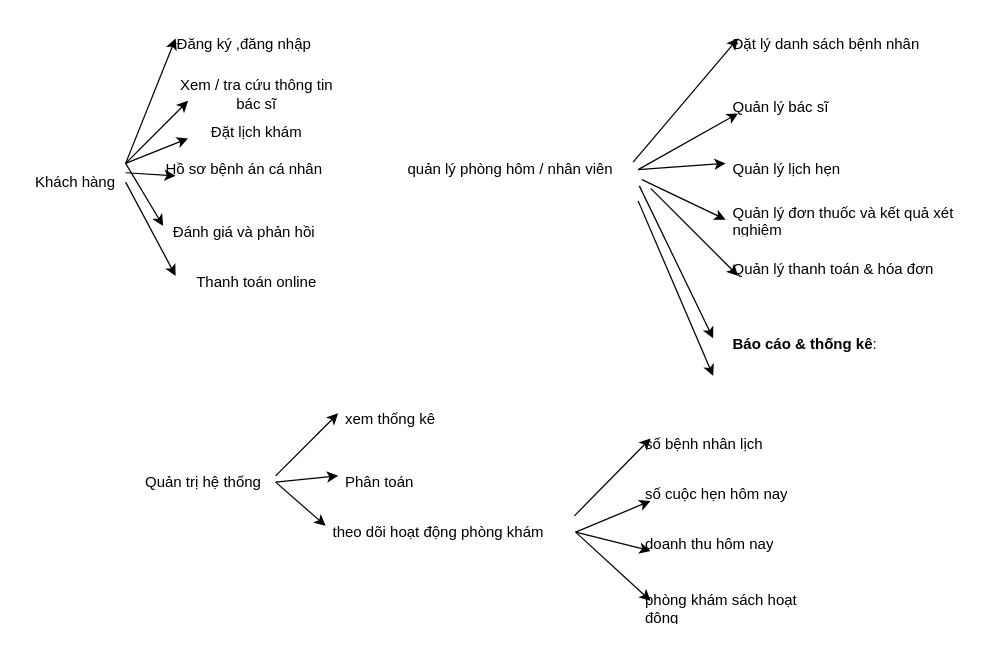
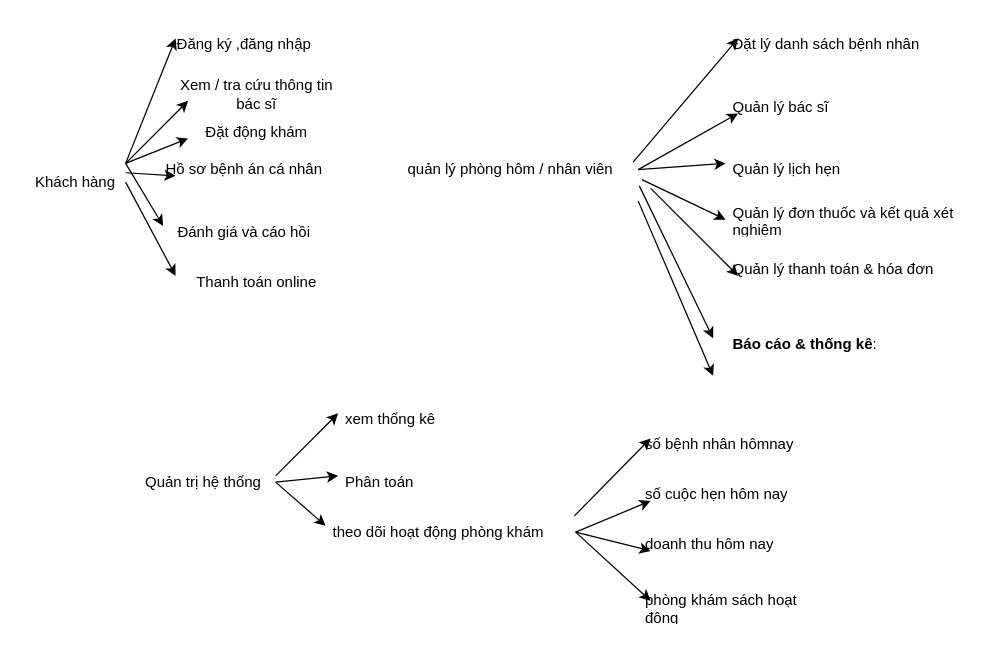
  <mxCell id="0" />
  <mxCell id="1" parent="0" />
  <mxCell id="2" value="Khách hàng" style="text;html=1;align=center;verticalAlign=middle;whiteSpace=wrap;rounded=0;" vertex="1" parent="1"><mxGeometry x="20" y="130" width="80" height="30" as="geometry" /></mxCell>
  <mxCell id="3" value="Đăng ký ,đăng nhập" style="text;html=1;align=center;verticalAlign=middle;whiteSpace=wrap;rounded=0;" vertex="1" parent="1"><mxGeometry x="140" y="20" width="110" height="30" as="geometry" /></mxCell>
  <mxCell id="4" value="Xem / tra cứu thông tin bác sĩ" style="text;html=1;align=center;verticalAlign=middle;whiteSpace=wrap;rounded=0;" vertex="1" parent="1"><mxGeometry x="140" y="60" width="130" height="30" as="geometry" /></mxCell>
- <mxCell id="5" value="Đặt lịch khám" style="text;html=1;align=center;verticalAlign=middle;whiteSpace=wrap;rounded=0;" vertex="1" parent="1"><mxGeometry x="140" y="90" width="130" height="30" as="geometry" /></mxCell>
+ <mxCell id="5" value="Đặt động khám" style="text;html=1;align=center;verticalAlign=middle;whiteSpace=wrap;rounded=0;" vertex="1" parent="1"><mxGeometry x="140" y="90" width="130" height="30" as="geometry" /></mxCell>
  <mxCell id="6" value="Hồ sơ bệnh án cá nhân" style="text;html=1;align=center;verticalAlign=middle;whiteSpace=wrap;rounded=0;" vertex="1" parent="1"><mxGeometry x="130" y="120" width="130" height="30" as="geometry" /></mxCell>
- <mxCell id="7" value="Đánh giá và phản hồi" style="text;html=1;align=center;verticalAlign=middle;whiteSpace=wrap;rounded=0;" vertex="1" parent="1"><mxGeometry x="130" y="170" width="130" height="30" as="geometry" /></mxCell>
+ <mxCell id="7" value="Đánh giá và cáo hồi" style="text;html=1;align=center;verticalAlign=middle;whiteSpace=wrap;rounded=0;" vertex="1" parent="1"><mxGeometry x="130" y="170" width="130" height="30" as="geometry" /></mxCell>
  <mxCell id="8" value="Thanh toán online" style="text;html=1;align=center;verticalAlign=middle;whiteSpace=wrap;rounded=0;" vertex="1" parent="1"><mxGeometry x="140" y="210" width="130" height="30" as="geometry" /></mxCell>
  <mxCell id="9" value="" style="endArrow=classic;html=1;rounded=0;exitX=1;exitY=0;exitDx=0;exitDy=0;" edge="1" parent="1" source="2"><mxGeometry width="50" height="50" relative="1" as="geometry"><mxPoint x="90" y="80" as="sourcePoint" /><mxPoint x="140" y="30" as="targetPoint" /></mxGeometry></mxCell>
  <mxCell id="10" value="" style="endArrow=classic;html=1;rounded=0;" edge="1" parent="1"><mxGeometry width="50" height="50" relative="1" as="geometry"><mxPoint x="100" y="130" as="sourcePoint" /><mxPoint x="150" y="80" as="targetPoint" /></mxGeometry></mxCell>
  <mxCell id="11" value="" style="endArrow=classic;html=1;rounded=0;" edge="1" parent="1"><mxGeometry width="50" height="50" relative="1" as="geometry"><mxPoint x="100" y="130" as="sourcePoint" /><mxPoint x="150" y="110" as="targetPoint" /></mxGeometry></mxCell>
  <mxCell id="12" value="" style="endArrow=classic;html=1;rounded=0;exitX=1;exitY=0;exitDx=0;exitDy=0;" edge="1" parent="1" source="2"><mxGeometry width="50" height="50" relative="1" as="geometry"><mxPoint x="80" y="230" as="sourcePoint" /><mxPoint x="130" y="180" as="targetPoint" /></mxGeometry></mxCell>
  <mxCell id="13" value="" style="endArrow=classic;html=1;rounded=0;exitX=1;exitY=0.5;exitDx=0;exitDy=0;" edge="1" parent="1" source="2"><mxGeometry width="50" height="50" relative="1" as="geometry"><mxPoint x="90" y="270" as="sourcePoint" /><mxPoint x="140" y="220" as="targetPoint" /></mxGeometry></mxCell>
  <mxCell id="14" value="" style="endArrow=classic;html=1;rounded=0;exitX=1;exitY=0.25;exitDx=0;exitDy=0;" edge="1" parent="1" source="2"><mxGeometry width="50" height="50" relative="1" as="geometry"><mxPoint x="90" y="190" as="sourcePoint" /><mxPoint x="140" y="140" as="targetPoint" /></mxGeometry></mxCell>
  <mxCell id="15" value="quản lý phòng hôm / nhân viên" style="text;strokeColor=none;fillColor=none;align=left;verticalAlign=middle;spacingLeft=4;spacingRight=4;overflow=hidden;points=[[0,0.5],[1,0.5]];portConstraint=eastwest;rotatable=0;whiteSpace=wrap;html=1;" vertex="1" parent="1"><mxGeometry x="320" y="120" width="190" height="30" as="geometry" /></mxCell>
  <mxCell id="16" value="Đặt lý danh sách bệnh nhân" style="text;strokeColor=none;fillColor=none;align=left;verticalAlign=middle;spacingLeft=4;spacingRight=4;overflow=hidden;points=[[0,0.5],[1,0.5]];portConstraint=eastwest;rotatable=0;whiteSpace=wrap;html=1;" vertex="1" parent="1"><mxGeometry x="580" y="20" width="190" height="30" as="geometry" /></mxCell>
  <mxCell id="17" value="Quản lý bác sĩ" style="text;strokeColor=none;fillColor=none;align=left;verticalAlign=middle;spacingLeft=4;spacingRight=4;overflow=hidden;points=[[0,0.5],[1,0.5]];portConstraint=eastwest;rotatable=0;whiteSpace=wrap;html=1;" vertex="1" parent="1"><mxGeometry x="580" y="70" width="190" height="30" as="geometry" /></mxCell>
  <mxCell id="18" value="Quản lý lịch hẹn" style="text;strokeColor=none;fillColor=none;align=left;verticalAlign=middle;spacingLeft=4;spacingRight=4;overflow=hidden;points=[[0,0.5],[1,0.5]];portConstraint=eastwest;rotatable=0;whiteSpace=wrap;html=1;" vertex="1" parent="1"><mxGeometry x="580" y="120" width="190" height="30" as="geometry" /></mxCell>
  <mxCell id="19" value="&lt;span style=&quot;color: rgba(0, 0, 0, 0); font-family: monospace; font-size: 0px; text-wrap-mode: nowrap;&quot;&gt;%3CmxGraphModel%3E%3Croot%3E%3CmxCell%20id%3D%220%22%2F%3E%3CmxCell%20id%3D%221%22%20parent%3D%220%22%2F%3E%3CmxCell%20id%3D%222%22%20value%3D%22Qu%E1%BA%A3n%20l%C3%BD%20l%E1%BB%8Bch%20h%E1%BA%B9n%22%20style%3D%22text%3BstrokeColor%3Dnone%3BfillColor%3Dnone%3Balign%3Dleft%3BverticalAlign%3Dmiddle%3BspacingLeft%3D4%3BspacingRight%3D4%3Boverflow%3Dhidden%3Bpoints%3D%5B%5B0%2C0.5%5D%2C%5B1%2C0.5%5D%5D%3BportConstraint%3Deastwest%3Brotatable%3D0%3BwhiteSpace%3Dwrap%3Bhtml%3D1%3B%22%20vertex%3D%221%22%20parent%3D%221%22%3E%3CmxGeometry%20x%3D%22590%22%20y%3D%22130%22%20width%3D%22190%22%20height%3D%2230%22%20as%3D%22geometry%22%2F%3E%3C%2FmxCell%3E%3C%2Froot%3E%3C%2FmxGraphModel%3E&lt;/span&gt;Quản lý đơn thuốc và kết quả xét nghiệm" style="text;strokeColor=none;fillColor=none;align=left;verticalAlign=middle;spacingLeft=4;spacingRight=4;overflow=hidden;points=[[0,0.5],[1,0.5]];portConstraint=eastwest;rotatable=0;whiteSpace=wrap;html=1;" vertex="1" parent="1"><mxGeometry x="580" y="160" width="190" height="30" as="geometry" /></mxCell>
  <mxCell id="20" value="Quản lý thanh toán &amp;amp; hóa đơn" style="text;strokeColor=none;fillColor=none;align=left;verticalAlign=middle;spacingLeft=4;spacingRight=4;overflow=hidden;points=[[0,0.5],[1,0.5]];portConstraint=eastwest;rotatable=0;whiteSpace=wrap;html=1;" vertex="1" parent="1"><mxGeometry x="580" y="200" width="190" height="30" as="geometry" /></mxCell>
  <mxCell id="21" value="&lt;strong data-end=&quot;1372&quot; data-start=&quot;1350&quot;&gt;Báo cáo &amp;amp; thống kê&lt;/strong&gt;:" style="text;strokeColor=none;fillColor=none;align=left;verticalAlign=middle;spacingLeft=4;spacingRight=4;overflow=hidden;points=[[0,0.5],[1,0.5]];portConstraint=eastwest;rotatable=0;whiteSpace=wrap;html=1;" vertex="1" parent="1"><mxGeometry x="580" y="260" width="190" height="30" as="geometry" /></mxCell>
  <mxCell id="22" value="" style="endArrow=classic;html=1;rounded=0;exitX=0.979;exitY=0.3;exitDx=0;exitDy=0;exitPerimeter=0;" edge="1" parent="1" source="15"><mxGeometry width="50" height="50" relative="1" as="geometry"><mxPoint x="540" y="80" as="sourcePoint" /><mxPoint x="590" y="30" as="targetPoint" /></mxGeometry></mxCell>
  <mxCell id="23" value="" style="endArrow=classic;html=1;rounded=0;exitX=1;exitY=0.5;exitDx=0;exitDy=0;" edge="1" parent="1" source="15"><mxGeometry width="50" height="50" relative="1" as="geometry"><mxPoint x="530" y="180" as="sourcePoint" /><mxPoint x="580" y="130" as="targetPoint" /></mxGeometry></mxCell>
  <mxCell id="24" value="" style="endArrow=classic;html=1;rounded=0;exitX=1;exitY=0.5;exitDx=0;exitDy=0;" edge="1" parent="1" source="15"><mxGeometry width="50" height="50" relative="1" as="geometry"><mxPoint x="540" y="140" as="sourcePoint" /><mxPoint x="590" y="90" as="targetPoint" /></mxGeometry></mxCell>
  <mxCell id="25" value="" style="endArrow=classic;html=1;rounded=0;exitX=1.005;exitY=0.933;exitDx=0;exitDy=0;exitPerimeter=0;" edge="1" parent="1" source="15"><mxGeometry width="50" height="50" relative="1" as="geometry"><mxPoint x="520" y="320" as="sourcePoint" /><mxPoint x="570" y="270" as="targetPoint" /></mxGeometry></mxCell>
  <mxCell id="26" value="" style="endArrow=classic;html=1;rounded=0;" edge="1" parent="1"><mxGeometry width="50" height="50" relative="1" as="geometry"><mxPoint x="520" y="150" as="sourcePoint" /><mxPoint x="590" y="220" as="targetPoint" /></mxGeometry></mxCell>
  <mxCell id="27" value="" style="endArrow=classic;html=1;rounded=0;exitX=1.016;exitY=0.767;exitDx=0;exitDy=0;entryX=0;entryY=0.5;entryDx=0;entryDy=0;exitPerimeter=0;" edge="1" parent="1" source="15" target="19"><mxGeometry width="50" height="50" relative="1" as="geometry"><mxPoint x="560" y="135" as="sourcePoint" /><mxPoint x="630" y="130" as="targetPoint" /></mxGeometry></mxCell>
  <mxCell id="28" value="Quản trị hệ thống" style="text;strokeColor=none;fillColor=none;align=left;verticalAlign=middle;spacingLeft=4;spacingRight=4;overflow=hidden;points=[[0,0.5],[1,0.5]];portConstraint=eastwest;rotatable=0;whiteSpace=wrap;html=1;" vertex="1" parent="1"><mxGeometry x="110" y="370" width="110" height="30" as="geometry" /></mxCell>
  <mxCell id="29" value="xem thống kê" style="text;strokeColor=none;fillColor=none;align=left;verticalAlign=middle;spacingLeft=4;spacingRight=4;overflow=hidden;points=[[0,0.5],[1,0.5]];portConstraint=eastwest;rotatable=0;whiteSpace=wrap;html=1;" vertex="1" parent="1"><mxGeometry x="270" y="320" width="110" height="30" as="geometry" /></mxCell>
  <mxCell id="30" value="Phân toán" style="text;strokeColor=none;fillColor=none;align=left;verticalAlign=middle;spacingLeft=4;spacingRight=4;overflow=hidden;points=[[0,0.5],[1,0.5]];portConstraint=eastwest;rotatable=0;whiteSpace=wrap;html=1;" vertex="1" parent="1"><mxGeometry x="270" y="370" width="110" height="30" as="geometry" /></mxCell>
  <mxCell id="31" value="theo dõi hoạt động phòng khám" style="text;strokeColor=none;fillColor=none;align=left;verticalAlign=middle;spacingLeft=4;spacingRight=4;overflow=hidden;points=[[0,0.5],[1,0.5]];portConstraint=eastwest;rotatable=0;whiteSpace=wrap;html=1;" vertex="1" parent="1"><mxGeometry x="260" y="410" width="200" height="30" as="geometry" /></mxCell>
- <mxCell id="32" value="số bệnh nhân lịch" style="text;strokeColor=none;fillColor=none;align=left;verticalAlign=middle;spacingLeft=4;spacingRight=4;overflow=hidden;points=[[0,0.5],[1,0.5]];portConstraint=eastwest;rotatable=0;whiteSpace=wrap;html=1;" vertex="1" parent="1"><mxGeometry x="510" y="340" width="130" height="30" as="geometry" /></mxCell>
+ <mxCell id="32" value="số bệnh nhân hômnay" style="text;strokeColor=none;fillColor=none;align=left;verticalAlign=middle;spacingLeft=4;spacingRight=4;overflow=hidden;points=[[0,0.5],[1,0.5]];portConstraint=eastwest;rotatable=0;whiteSpace=wrap;html=1;" vertex="1" parent="1"><mxGeometry x="510" y="340" width="130" height="30" as="geometry" /></mxCell>
  <mxCell id="33" value="số cuộc hẹn hôm nay" style="text;strokeColor=none;fillColor=none;align=left;verticalAlign=middle;spacingLeft=4;spacingRight=4;overflow=hidden;points=[[0,0.5],[1,0.5]];portConstraint=eastwest;rotatable=0;whiteSpace=wrap;html=1;" vertex="1" parent="1"><mxGeometry x="510" y="380" width="130" height="30" as="geometry" /></mxCell>
  <mxCell id="34" value="doanh thu hôm nay" style="text;strokeColor=none;fillColor=none;align=left;verticalAlign=middle;spacingLeft=4;spacingRight=4;overflow=hidden;points=[[0,0.5],[1,0.5]];portConstraint=eastwest;rotatable=0;whiteSpace=wrap;html=1;" vertex="1" parent="1"><mxGeometry x="510" y="420" width="130" height="30" as="geometry" /></mxCell>
  <mxCell id="35" value="phòng khám sách hoạt động" style="text;strokeColor=none;fillColor=none;align=left;verticalAlign=middle;spacingLeft=4;spacingRight=4;overflow=hidden;points=[[0,0.5],[1,0.5]];portConstraint=eastwest;rotatable=0;whiteSpace=wrap;html=1;" vertex="1" parent="1"><mxGeometry x="510" y="470" width="140" height="30" as="geometry" /></mxCell>
  <mxCell id="36" value="" style="endArrow=classic;html=1;rounded=0;" edge="1" parent="1"><mxGeometry width="50" height="50" relative="1" as="geometry"><mxPoint x="220" y="380" as="sourcePoint" /><mxPoint x="270" y="330" as="targetPoint" /></mxGeometry></mxCell>
  <mxCell id="37" value="" style="endArrow=classic;html=1;rounded=0;exitX=1;exitY=0.5;exitDx=0;exitDy=0;" edge="1" parent="1" source="28"><mxGeometry width="50" height="50" relative="1" as="geometry"><mxPoint x="220" y="430" as="sourcePoint" /><mxPoint x="270" y="380" as="targetPoint" /></mxGeometry></mxCell>
  <mxCell id="38" value="" style="endArrow=classic;html=1;rounded=0;exitX=1;exitY=0.5;exitDx=0;exitDy=0;" edge="1" parent="1" source="28"><mxGeometry width="50" height="50" relative="1" as="geometry"><mxPoint x="210" y="470" as="sourcePoint" /><mxPoint x="260" y="420" as="targetPoint" /></mxGeometry></mxCell>
  <mxCell id="39" value="" style="endArrow=classic;html=1;rounded=0;exitX=0.995;exitY=0.067;exitDx=0;exitDy=0;exitPerimeter=0;" edge="1" parent="1" source="31"><mxGeometry width="50" height="50" relative="1" as="geometry"><mxPoint x="470" y="400" as="sourcePoint" /><mxPoint x="520" y="350" as="targetPoint" /></mxGeometry></mxCell>
  <mxCell id="40" value="" style="endArrow=classic;html=1;rounded=0;exitX=1;exitY=0.5;exitDx=0;exitDy=0;" edge="1" parent="1" source="31"><mxGeometry width="50" height="50" relative="1" as="geometry"><mxPoint x="470" y="450" as="sourcePoint" /><mxPoint x="520" y="400" as="targetPoint" /></mxGeometry></mxCell>
  <mxCell id="41" value="" style="endArrow=classic;html=1;rounded=0;exitX=1;exitY=0.5;exitDx=0;exitDy=0;" edge="1" parent="1" source="31"><mxGeometry width="50" height="50" relative="1" as="geometry"><mxPoint x="470" y="490" as="sourcePoint" /><mxPoint x="520" y="440" as="targetPoint" /></mxGeometry></mxCell>
  <mxCell id="42" value="" style="endArrow=classic;html=1;rounded=0;exitX=1;exitY=0.5;exitDx=0;exitDy=0;" edge="1" parent="1" source="31"><mxGeometry width="50" height="50" relative="1" as="geometry"><mxPoint x="470" y="530" as="sourcePoint" /><mxPoint x="520" y="480" as="targetPoint" /></mxGeometry></mxCell>
  <mxCell id="43" value="" style="endArrow=classic;html=1;rounded=0;" edge="1" parent="1"><mxGeometry width="50" height="50" relative="1" as="geometry"><mxPoint x="510" y="160" as="sourcePoint" /><mxPoint x="570" y="300" as="targetPoint" /></mxGeometry></mxCell>
